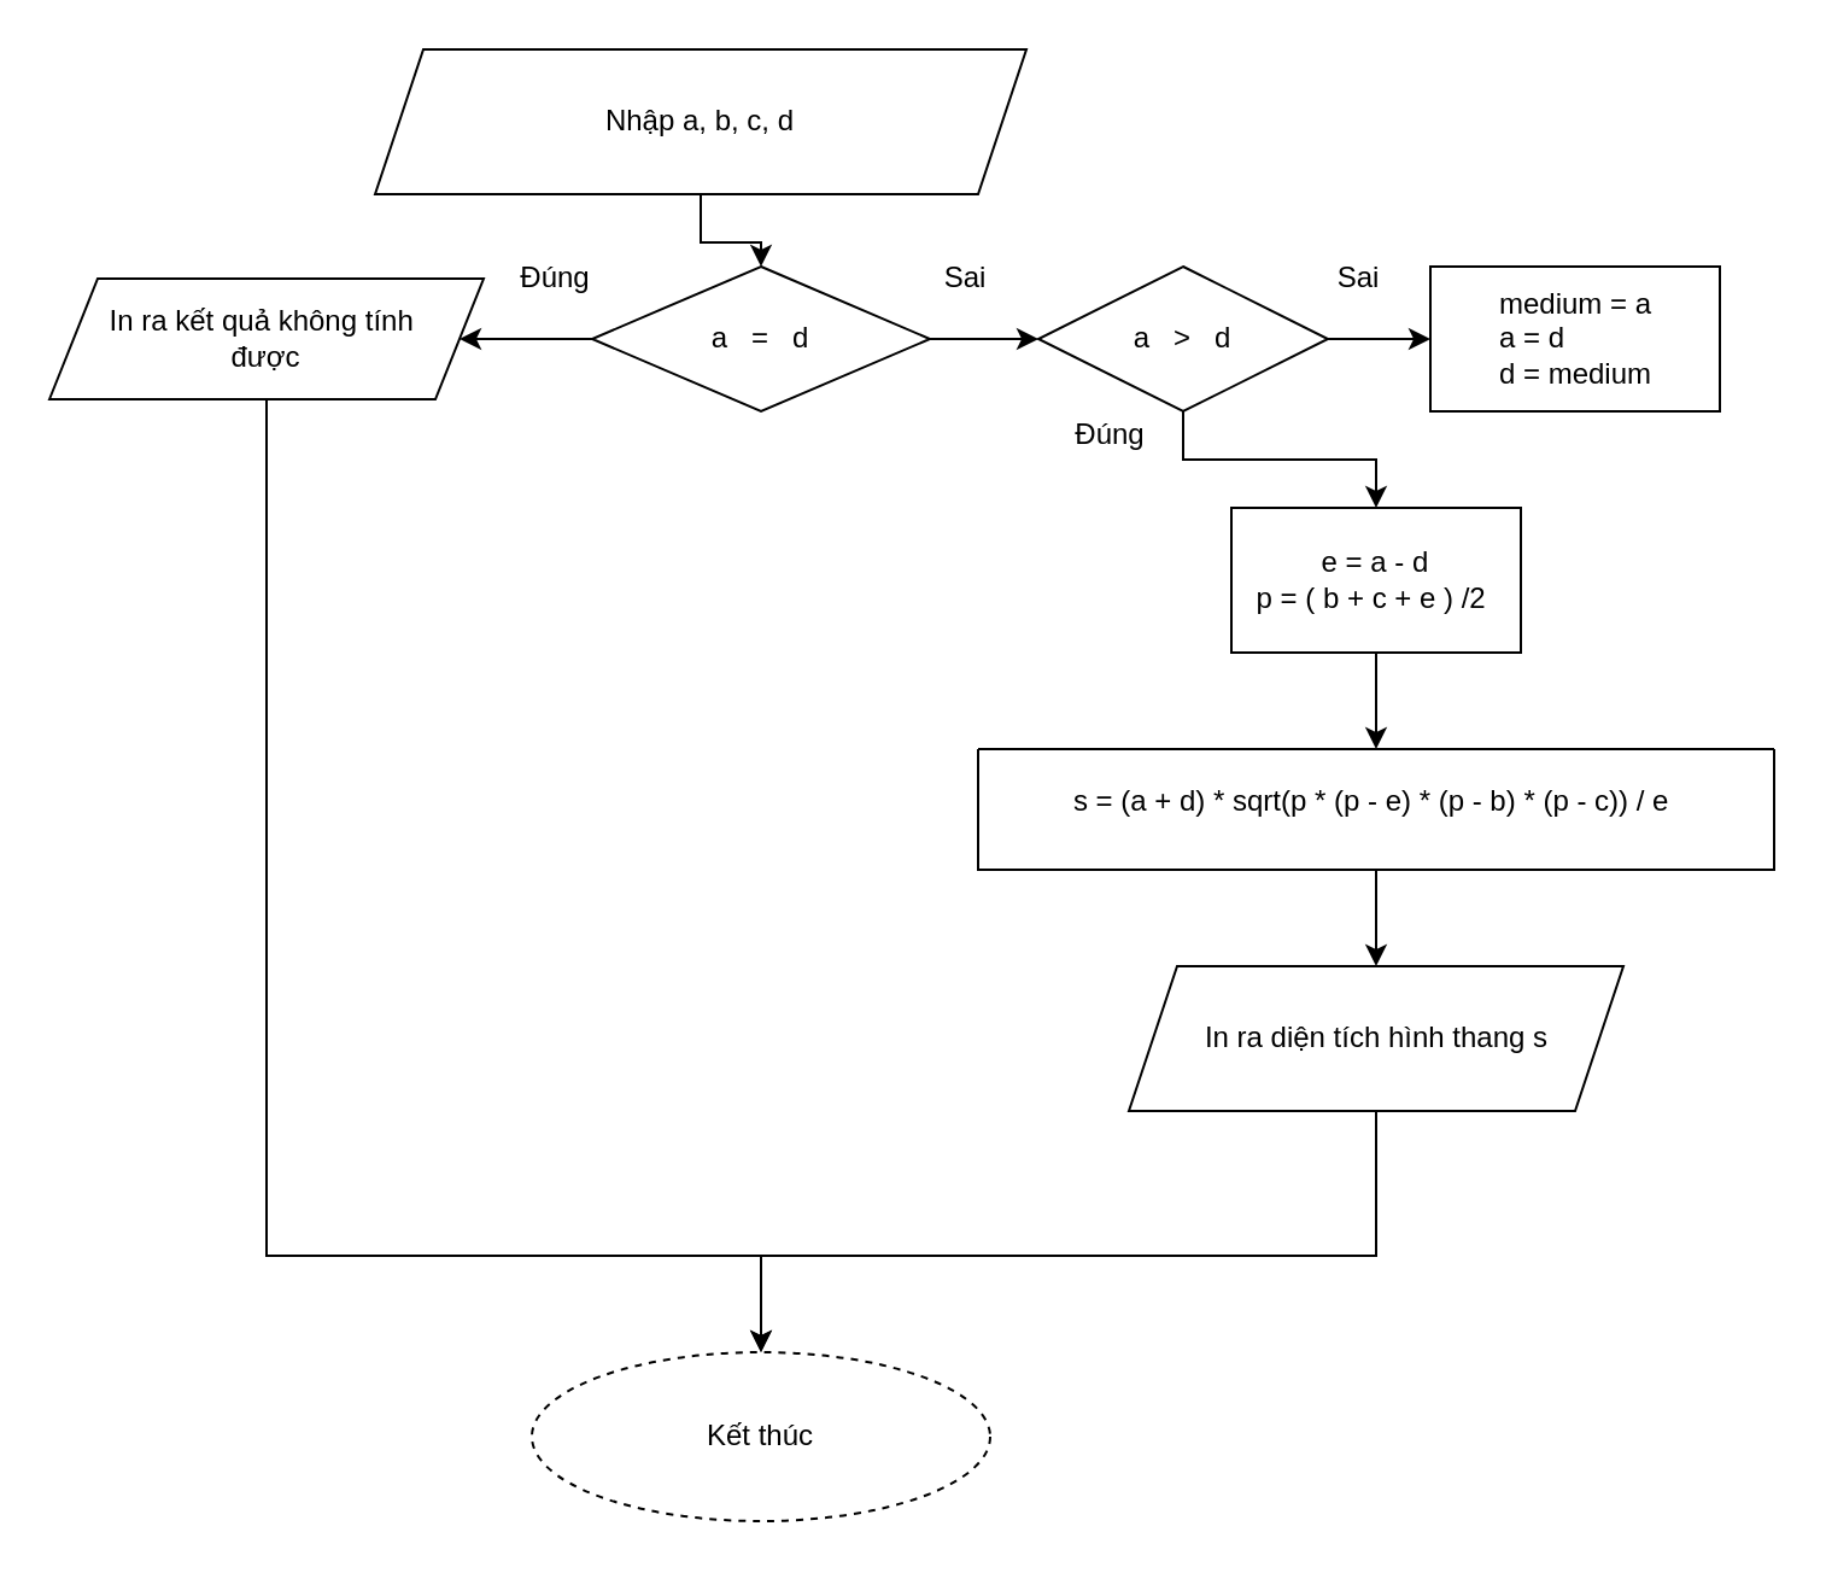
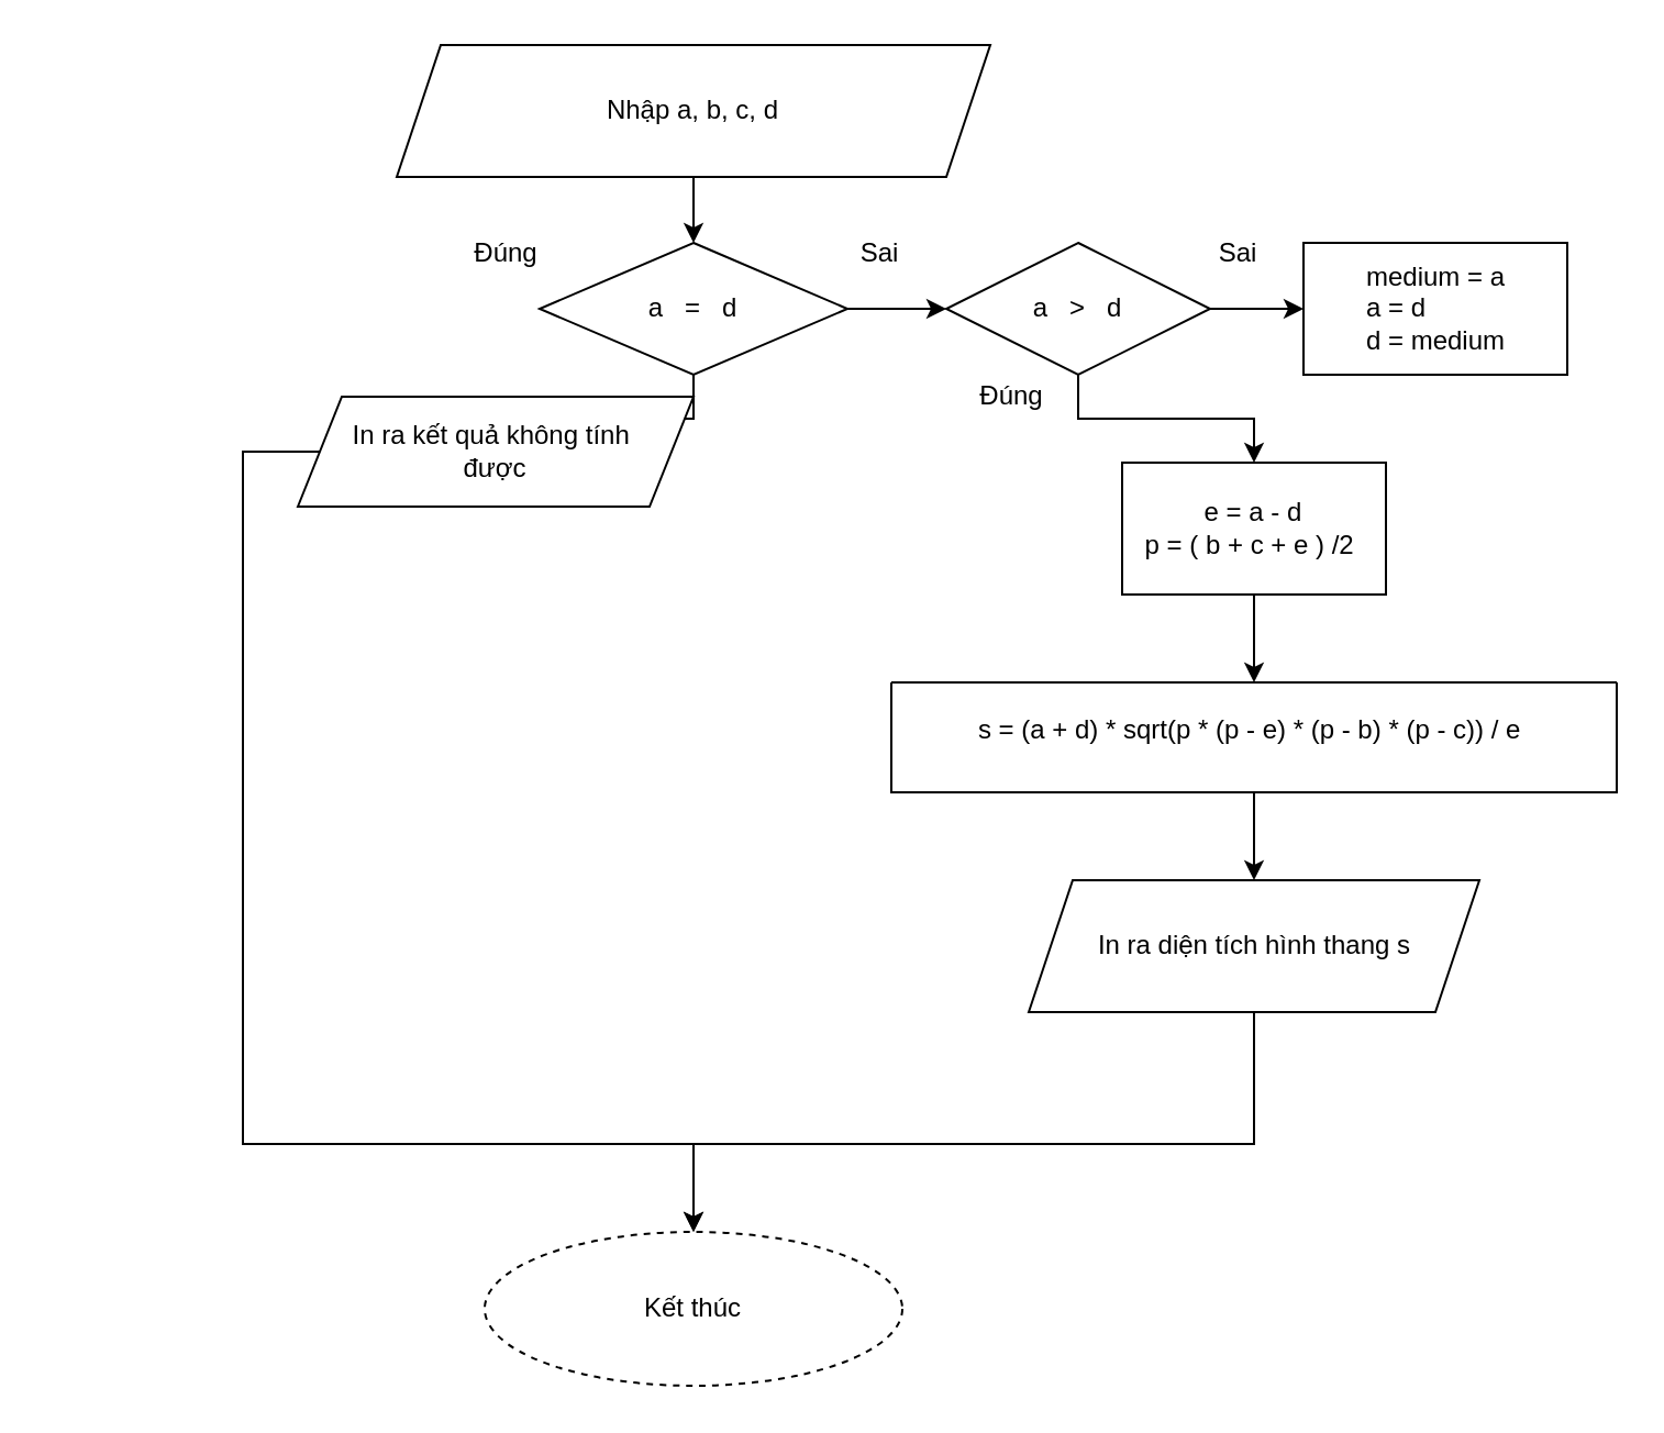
  <mxCell id="0" />
  <mxCell id="1" parent="0" />
  <mxCell id="2" value="" style="edgeStyle=orthogonalEdgeStyle;rounded=0;orthogonalLoop=1;jettySize=auto;html=1;" edge="1" parent="1" source="3" target="6"><mxGeometry relative="1" as="geometry" /></mxCell>
- <mxCell id="3" value="Nhập a, b, c, d" style="shape=parallelogram;perimeter=parallelogramPerimeter;whiteSpace=wrap;html=1;fixedSize=1;" vertex="1" parent="1"><mxGeometry x="155" y="20" width="270" height="60" as="geometry" /></mxCell>
+ <mxCell id="3" value="Nhập a, b, c, d" style="shape=parallelogram;perimeter=parallelogramPerimeter;whiteSpace=wrap;html=1;fixedSize=1;" vertex="1" parent="1"><mxGeometry x="180" y="20" width="270" height="60" as="geometry" /></mxCell>
  <mxCell id="4" value="" style="edgeStyle=orthogonalEdgeStyle;rounded=0;orthogonalLoop=1;jettySize=auto;html=1;" edge="1" parent="1" source="6" target="9"><mxGeometry relative="1" as="geometry" /></mxCell>
  <mxCell id="5" value="" style="edgeStyle=orthogonalEdgeStyle;rounded=0;orthogonalLoop=1;jettySize=auto;html=1;" edge="1" parent="1" source="6" target="15"><mxGeometry relative="1" as="geometry" /></mxCell>
  <mxCell id="6" value="a&amp;nbsp; &amp;nbsp;=&amp;nbsp; &amp;nbsp;d" style="rhombus;whiteSpace=wrap;html=1;" vertex="1" parent="1"><mxGeometry x="245" y="110" width="140" height="60" as="geometry" /></mxCell>
  <mxCell id="7" value="" style="edgeStyle=orthogonalEdgeStyle;rounded=0;orthogonalLoop=1;jettySize=auto;html=1;" edge="1" parent="1" source="9" target="17"><mxGeometry relative="1" as="geometry" /></mxCell>
  <mxCell id="8" value="" style="edgeStyle=orthogonalEdgeStyle;rounded=0;orthogonalLoop=1;jettySize=auto;html=1;" edge="1" parent="1" source="9" target="19"><mxGeometry relative="1" as="geometry" /></mxCell>
  <mxCell id="9" value="a&amp;nbsp; &amp;nbsp;&amp;gt;&amp;nbsp; &amp;nbsp;d" style="rhombus;whiteSpace=wrap;html=1;" vertex="1" parent="1"><mxGeometry x="430" y="110" width="120" height="60" as="geometry" /></mxCell>
  <mxCell id="10" style="edgeStyle=orthogonalEdgeStyle;rounded=0;orthogonalLoop=1;jettySize=auto;html=1;entryX=0.5;entryY=0;entryDx=0;entryDy=0;" edge="1" parent="1" source="11" target="13"><mxGeometry relative="1" as="geometry" /></mxCell>
  <mxCell id="11" value="&#10;&#10;&#10;s = (a + d) * sqrt(p * (p - e) * (p - b) * (p - c)) / e " style="swimlane;startSize=0;fontStyle=0;verticalAlign=middle;" vertex="1" parent="1"><mxGeometry x="405" y="310" width="330" height="50" as="geometry" /></mxCell>
  <mxCell id="12" style="edgeStyle=orthogonalEdgeStyle;rounded=0;orthogonalLoop=1;jettySize=auto;html=1;entryX=0.5;entryY=0;entryDx=0;entryDy=0;" edge="1" parent="1" source="13" target="16"><mxGeometry relative="1" as="geometry"><Array as="points"><mxPoint x="570" y="520" /><mxPoint x="315" y="520" /></Array></mxGeometry></mxCell>
  <mxCell id="13" value="In ra diện tích hình thang s" style="shape=parallelogram;perimeter=parallelogramPerimeter;whiteSpace=wrap;html=1;fixedSize=1;" vertex="1" parent="1"><mxGeometry x="467.5" y="400" width="205" height="60" as="geometry" /></mxCell>
  <mxCell id="14" style="edgeStyle=orthogonalEdgeStyle;rounded=0;orthogonalLoop=1;jettySize=auto;html=1;entryX=0.5;entryY=0;entryDx=0;entryDy=0;" edge="1" parent="1" source="15" target="16"><mxGeometry relative="1" as="geometry"><mxPoint x="200" y="550" as="targetPoint" /><Array as="points"><mxPoint x="110" y="520" /><mxPoint x="315" y="520" /></Array></mxGeometry></mxCell>
- <mxCell id="15" value="In ra kết quả không tính&amp;nbsp;&lt;br&gt;được" style="shape=parallelogram;perimeter=parallelogramPerimeter;whiteSpace=wrap;html=1;fixedSize=1;" vertex="1" parent="1"><mxGeometry x="20" y="115" width="180" height="50" as="geometry" /></mxCell>
+ <mxCell id="15" value="In ra kết quả không tính&amp;nbsp;&lt;br&gt;được" style="shape=parallelogram;perimeter=parallelogramPerimeter;whiteSpace=wrap;html=1;fixedSize=1;" vertex="1" parent="1"><mxGeometry x="135" y="180" width="180" height="50" as="geometry" /></mxCell>
  <mxCell id="16" value="Kết thúc" style="ellipse;whiteSpace=wrap;html=1;dashed=1;" vertex="1" parent="1"><mxGeometry x="220" y="560" width="190" height="70" as="geometry" /></mxCell>
  <mxCell id="17" value="&lt;div style=&quot;text-align: left;&quot;&gt;&lt;span style=&quot;background-color: initial;&quot;&gt;medium = a&lt;/span&gt;&lt;/div&gt;&lt;div style=&quot;text-align: left;&quot;&gt;&lt;span style=&quot;background-color: initial;&quot;&gt;a = d&lt;/span&gt;&lt;/div&gt;&lt;div style=&quot;text-align: left;&quot;&gt;&lt;span style=&quot;background-color: initial;&quot;&gt;d = medium&lt;/span&gt;&lt;/div&gt;" style="rounded=0;whiteSpace=wrap;html=1;" vertex="1" parent="1"><mxGeometry x="592.5" y="110" width="120" height="60" as="geometry" /></mxCell>
  <mxCell id="18" style="edgeStyle=orthogonalEdgeStyle;rounded=0;orthogonalLoop=1;jettySize=auto;html=1;entryX=0.5;entryY=0;entryDx=0;entryDy=0;entryPerimeter=0;" edge="1" parent="1" source="19" target="11"><mxGeometry relative="1" as="geometry"><mxPoint x="570" y="320" as="targetPoint" /></mxGeometry></mxCell>
  <mxCell id="19" value="e = a - d&lt;br&gt;p = ( b + c + e ) /2&amp;nbsp;" style="rounded=0;whiteSpace=wrap;html=1;fontStyle=0;fontSize=12;labelBorderColor=none;" vertex="1" parent="1"><mxGeometry x="510" y="210" width="120" height="60" as="geometry" /></mxCell>
  <mxCell id="20" value="Sai" style="text;html=1;strokeColor=none;fillColor=none;align=center;verticalAlign=middle;whiteSpace=wrap;rounded=0;" vertex="1" parent="1"><mxGeometry x="370" y="100" width="60" height="30" as="geometry" /></mxCell>
  <mxCell id="21" value="Đúng" style="text;html=1;strokeColor=none;fillColor=none;align=center;verticalAlign=middle;whiteSpace=wrap;rounded=0;" vertex="1" parent="1"><mxGeometry x="200" y="100" width="60" height="30" as="geometry" /></mxCell>
  <mxCell id="22" value="Đúng" style="text;html=1;strokeColor=none;fillColor=none;align=center;verticalAlign=middle;whiteSpace=wrap;rounded=0;" vertex="1" parent="1"><mxGeometry x="430" y="165" width="60" height="30" as="geometry" /></mxCell>
  <mxCell id="23" value="Sai" style="text;html=1;strokeColor=none;fillColor=none;align=center;verticalAlign=middle;whiteSpace=wrap;rounded=0;" vertex="1" parent="1"><mxGeometry x="532.5" y="100" width="60" height="30" as="geometry" /></mxCell>
